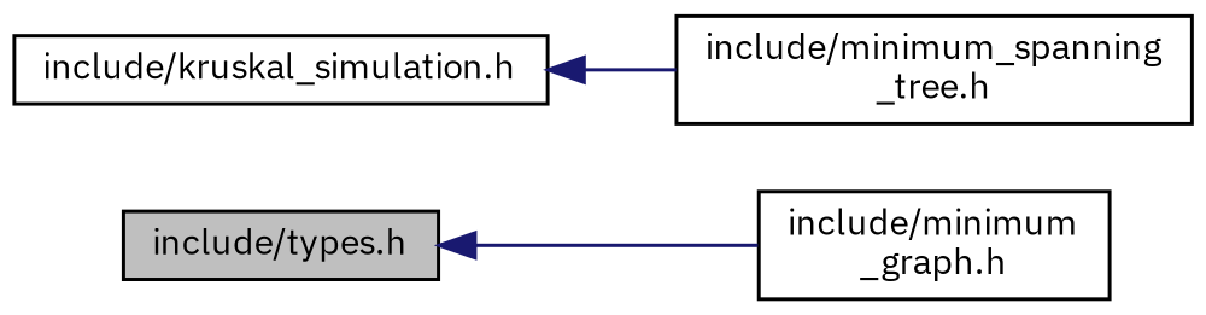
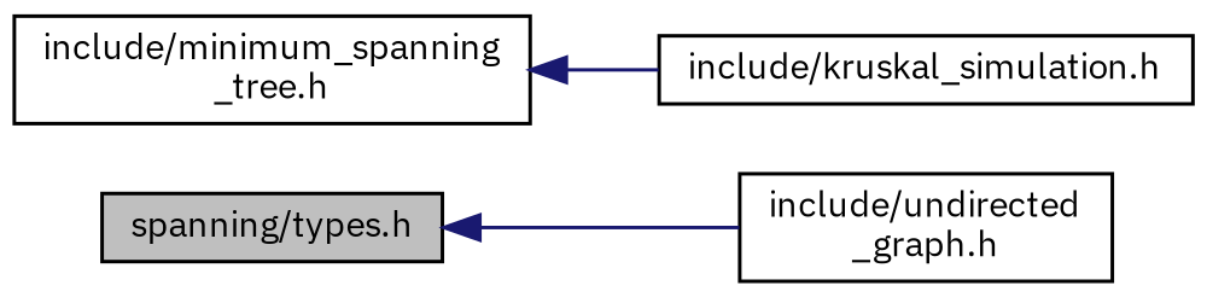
  digraph {
    fontname="IBM Plex Sans"
    rankdir=LR
    node [color=black fillcolor=white fontname="IBM Plex Sans" fontsize=10 shape=record style=filled]
    edge [color=midnightblue dir=back fontname="IBM Plex Sans" fontsize=10 labelfontname=Helvetica labelfontsize=10 style=solid]
-   n1 [fillcolor=grey75 fontcolor=black height=0.2 label="include/types.h" width=0.4]
-   n2 [height=0.2 label="include/minimum\l_graph.h" width=0.4]
+   n1 [fillcolor=grey75 fontcolor=black height=0.2 label="spanning/types.h" width=0.4]
+   n2 [height=0.2 label="include/undirected\l_graph.h" width=0.4]
    n3 [height=0.2 label="include/minimum_spanning\l_tree.h" width=0.4]
    n4 [height=0.2 label="include/kruskal_simulation.h" width=0.4]
    n1 -> n2
-   n4 -> n3
+   n3 -> n4
  }
